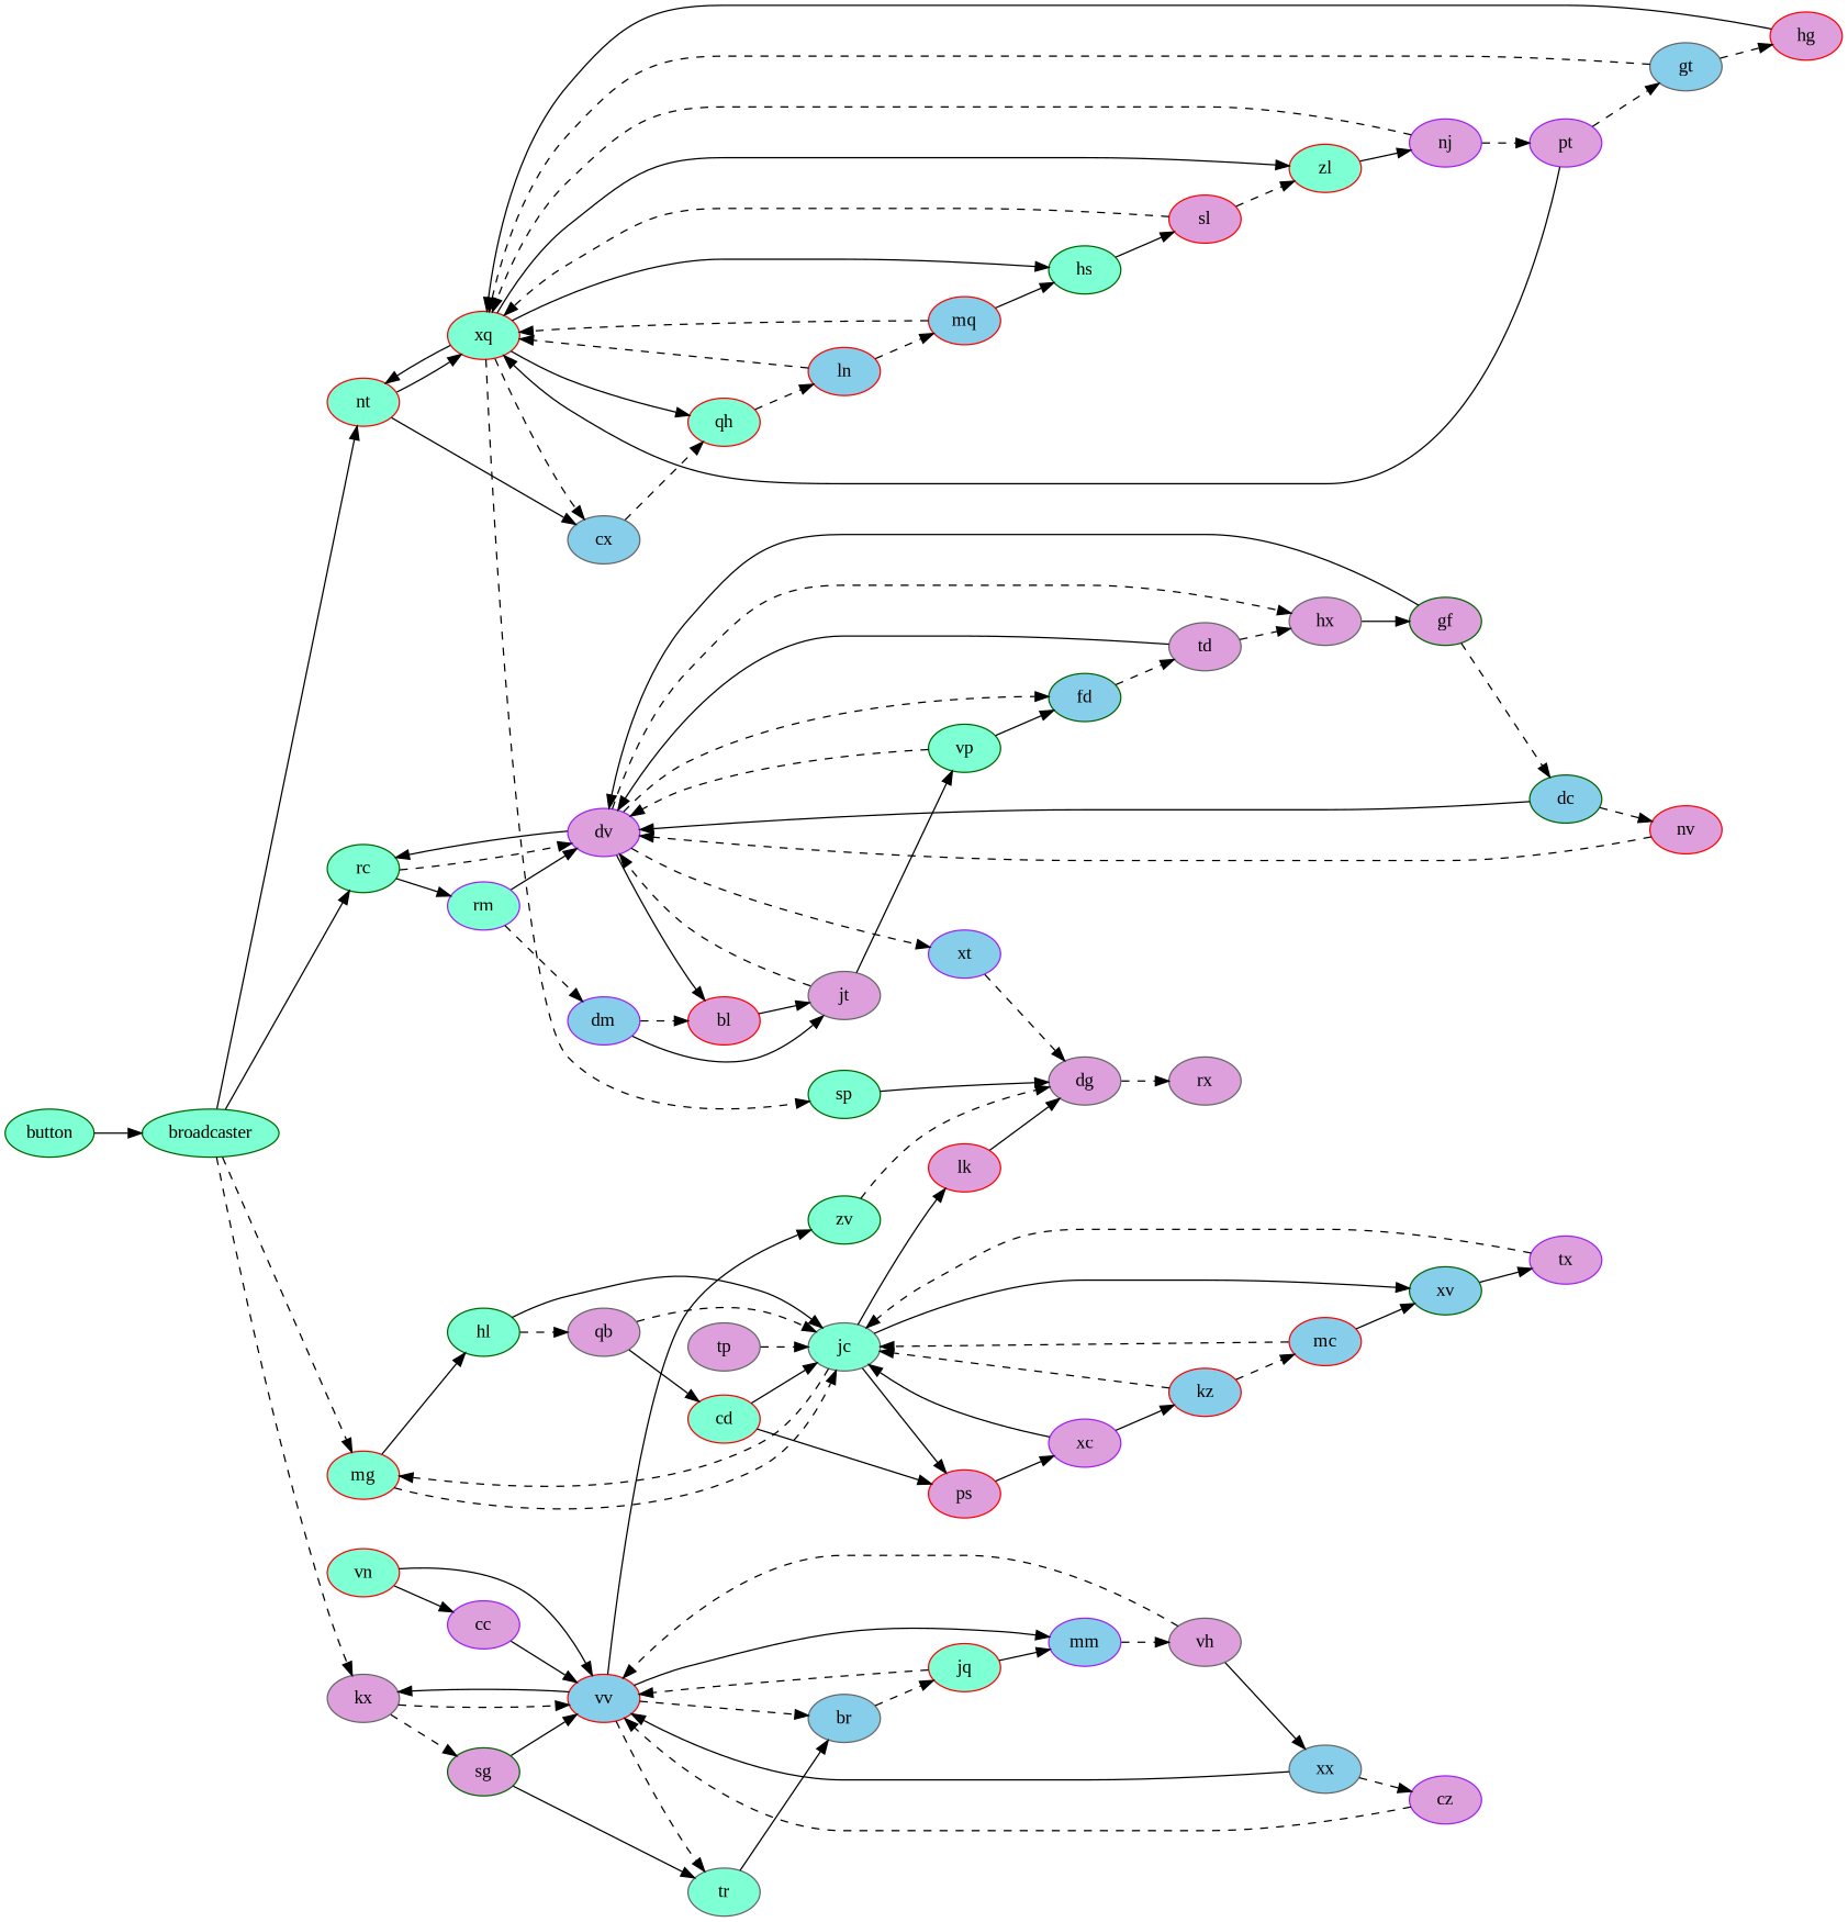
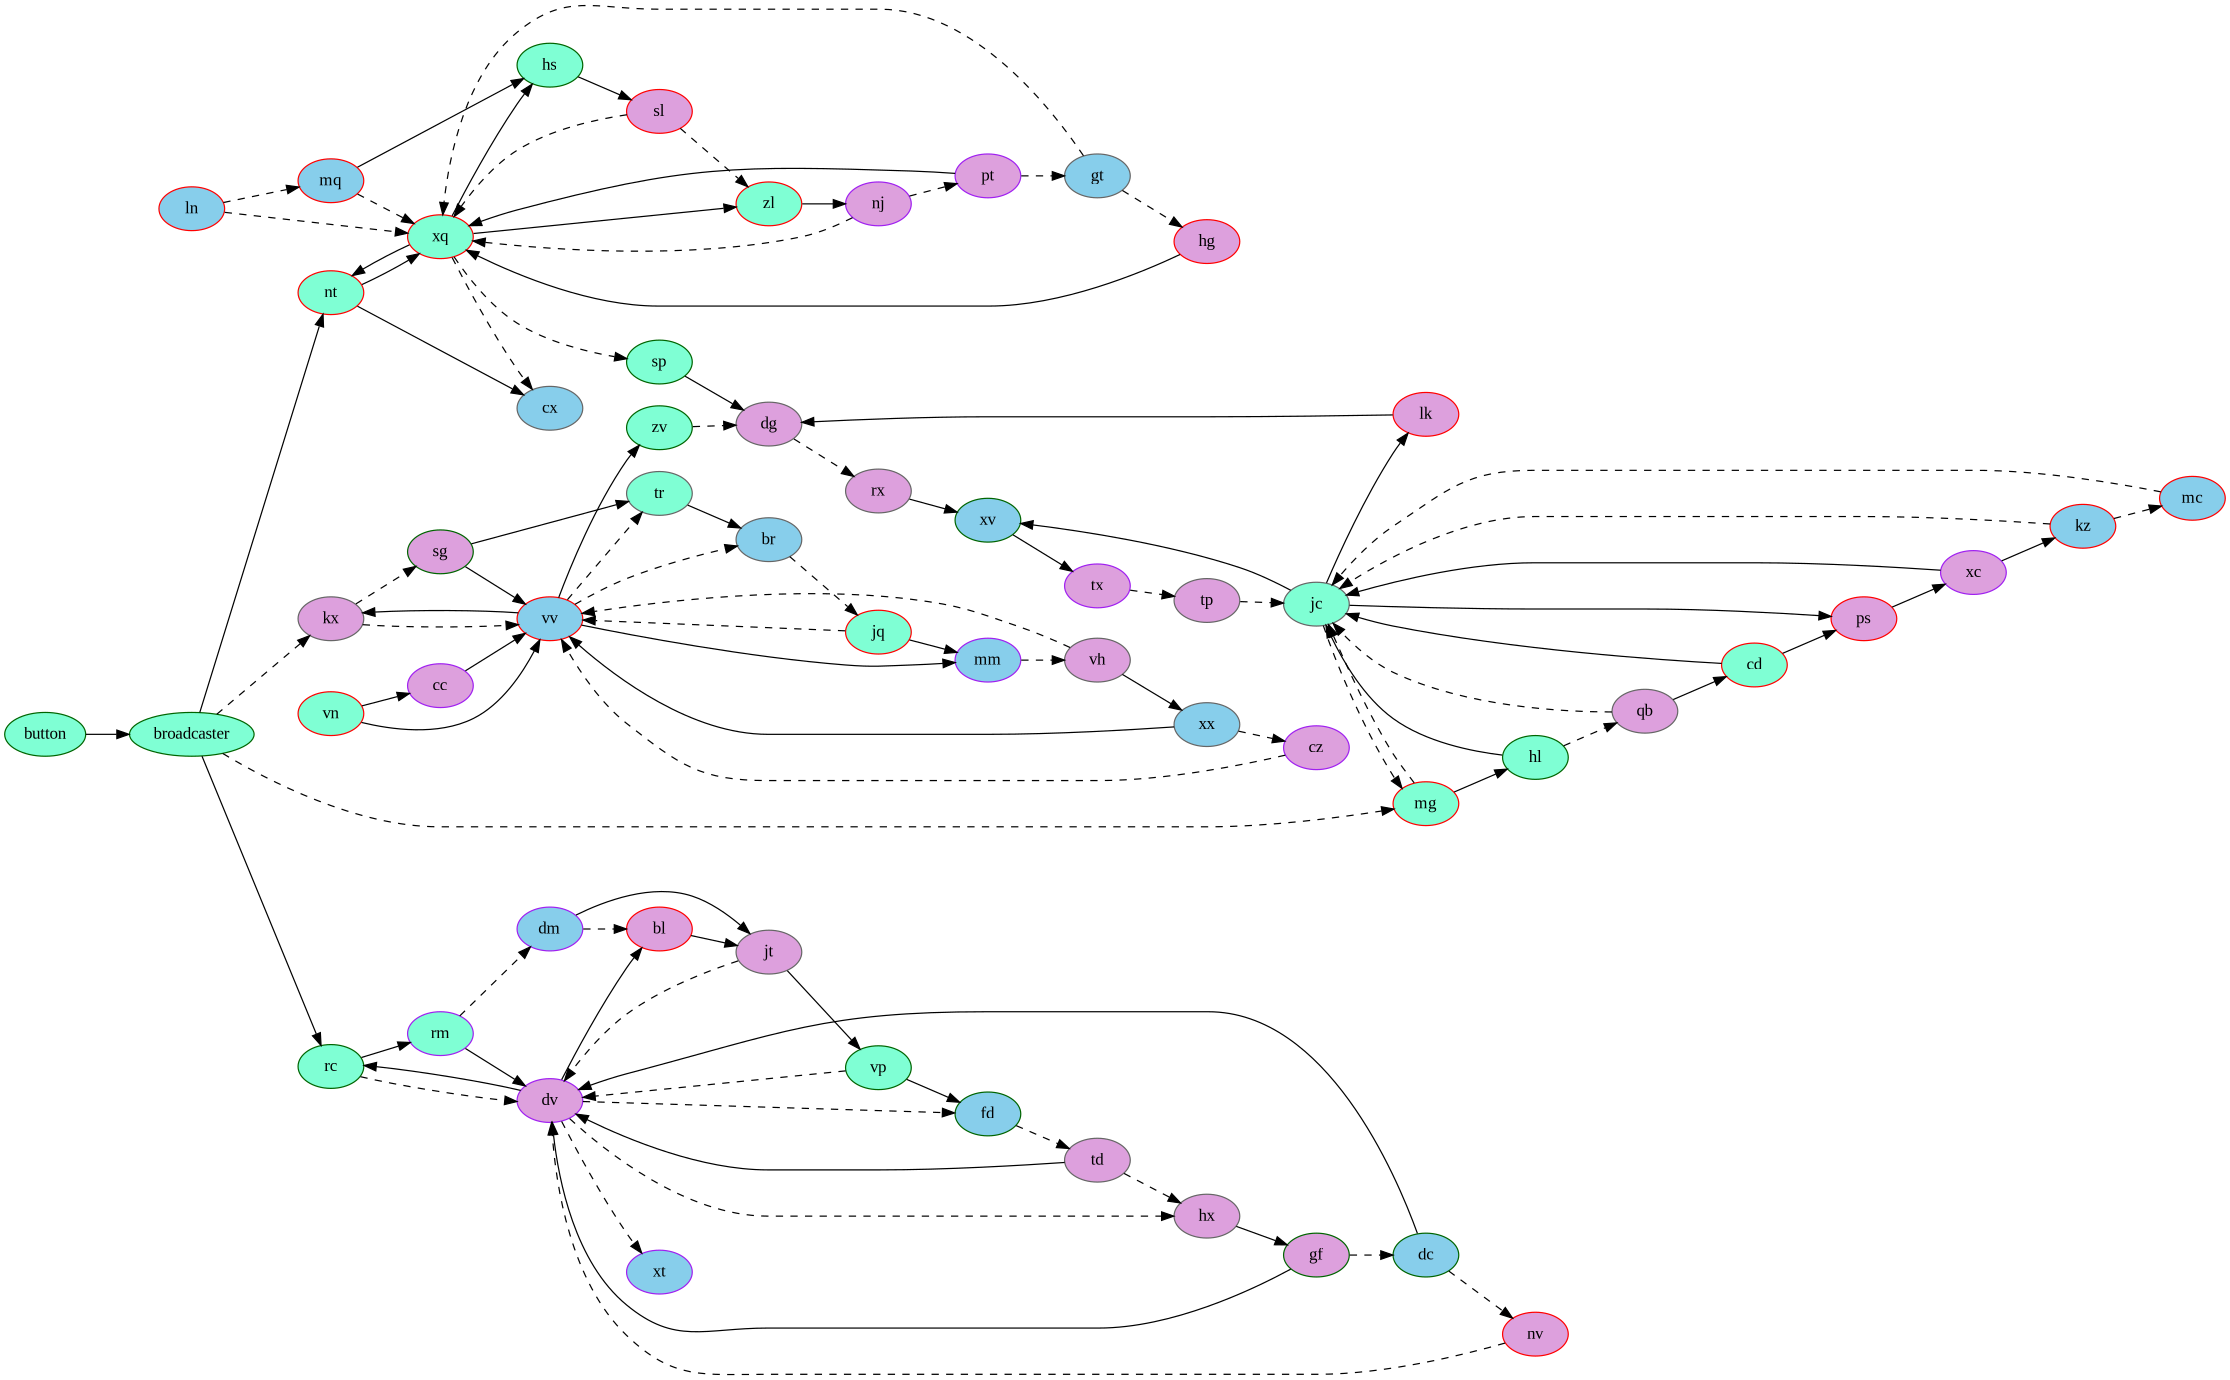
  digraph {
    fontname="Liberation Serif"
    rankdir=LR
    node [color=red fillcolor=plum fontname="Liberation Serif" style=filled]
    edge [fontname="Liberation Serif" style=solid]
    button [color=darkgreen fillcolor=aquamarine]
    broadcaster [color=darkgreen fillcolor=aquamarine]
    nt [fillcolor=aquamarine]
    kx [color=gray40]
    rc [color=darkgreen fillcolor=aquamarine]
    mg [fillcolor=aquamarine]
    xq [fillcolor=aquamarine]
    cx [color=gray40 fillcolor=skyblue]
    sg [color=darkgreen]
    vv [fillcolor=skyblue]
    dv [color=purple]
    rm [color=purple fillcolor=aquamarine]
    hl [color=darkgreen fillcolor=aquamarine]
    jc [color=gray40 fillcolor=aquamarine]
    hs [color=darkgreen fillcolor=aquamarine]
-   qh [fillcolor=aquamarine]
    zl [fillcolor=aquamarine]
    sp [color=darkgreen fillcolor=aquamarine]
    tr [color=gray40 fillcolor=aquamarine]
    mm [color=purple fillcolor=skyblue]
    br [color=gray40 fillcolor=skyblue]
    zv [color=darkgreen fillcolor=aquamarine]
    fd [color=darkgreen fillcolor=skyblue]
    hx [color=gray40]
    bl
    xt [color=purple fillcolor=skyblue]
    dm [color=purple fillcolor=skyblue]
    qb [color=gray40]
    xv [color=darkgreen fillcolor=skyblue]
    lk
    ps
    sl
    dg [color=gray40]
    rx [color=gray40]
    vp [color=darkgreen fillcolor=aquamarine]
    td [color=gray40]
    kz [fillcolor=skyblue]
    mc [fillcolor=skyblue]
    nv
    gf [color=darkgreen]
    dc [color=darkgreen fillcolor=skyblue]
    vh [color=gray40]
    xx [color=gray40 fillcolor=skyblue]
    jt [color=gray40]
    hg
    jq [fillcolor=aquamarine]
    ln [fillcolor=skyblue]
    mq [fillcolor=skyblue]
    nj [color=purple]
    gt [color=gray40 fillcolor=skyblue]
    tx [color=purple]
    cd [fillcolor=aquamarine]
    xc [color=purple]
    pt [color=purple]
    cz [color=purple]
    tp [color=gray40]
    vn [fillcolor=aquamarine]
    cc [color=purple]
    button -> broadcaster
    broadcaster -> nt
    broadcaster -> kx [style=dashed]
    broadcaster -> rc
    broadcaster -> mg [style=dashed]
    nt -> xq
    nt -> cx
    kx -> sg [style=dashed]
    kx -> vv [style=dashed]
    rc -> dv [style=dashed]
    rc -> rm
    mg -> hl
    mg -> jc [style=dashed]
    xq -> nt
    xq -> cx [style=dashed]
    xq -> hs
-   xq -> qh
    xq -> zl
    xq -> sp [style=dashed]
-   cx -> qh [style=dashed]
    sg -> vv
    sg -> tr
    vv -> kx
    vv -> tr [style=dashed]
    vv -> mm
    vv -> br [style=dashed]
    vv -> zv
    dv -> rc
    dv -> fd [style=dashed]
    dv -> hx [style=dashed]
    dv -> bl
    dv -> xt [style=dashed]
    rm -> dv
    rm -> dm [style=dashed]
    hl -> jc
    hl -> qb [style=dashed]
    jc -> mg [style=dashed]
    jc -> xv
    jc -> lk
    jc -> ps
    hs -> sl
-   qh -> ln [style=dashed]
    zl -> nj
    sp -> dg
    tr -> br
    mm -> vh [style=dashed]
    br -> jq [style=dashed]
    zv -> dg [style=dashed]
    fd -> td [style=dashed]
    hx -> gf
    bl -> jt
-   xt -> dg [style=dashed]
    dm -> bl [style=dashed]
    dm -> jt
    qb -> jc [style=dashed]
    qb -> cd
    xv -> tx
    lk -> dg
    ps -> xc
    sl -> xq [style=dashed]
    sl -> zl [style=dashed]
    dg -> rx [style=dashed]
    vp -> dv [style=dashed]
    vp -> fd
    td -> dv
    td -> hx [style=dashed]
    kz -> jc [style=dashed]
    kz -> mc [style=dashed]
    mc -> jc [style=dashed]
-   mc -> xv
+   rx -> xv
    nv -> dv [style=dashed]
    gf -> dv
    gf -> dc [style=dashed]
    dc -> dv
    dc -> nv [style=dashed]
    vh -> vv [style=dashed]
    vh -> xx
    xx -> vv
    xx -> cz [style=dashed]
    jt -> dv [style=dashed]
    jt -> vp
    hg -> xq
    jq -> vv [style=dashed]
    jq -> mm
    ln -> xq [style=dashed]
    ln -> mq [style=dashed]
    mq -> xq [style=dashed]
    mq -> hs
    nj -> xq [style=dashed]
    nj -> pt [style=dashed]
    gt -> xq [style=dashed]
    gt -> hg [style=dashed]
-   tx -> jc [style=dashed]
+   tx -> tp [style=dashed]
    cd -> jc
    cd -> ps
    xc -> jc
    xc -> kz
    pt -> xq
    pt -> gt [style=dashed]
    cz -> vv [style=dashed]
    tp -> jc [style=dashed]
    vn -> vv
    vn -> cc
    cc -> vv
  }
